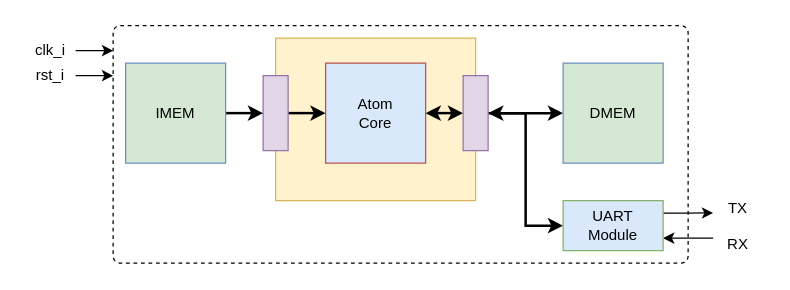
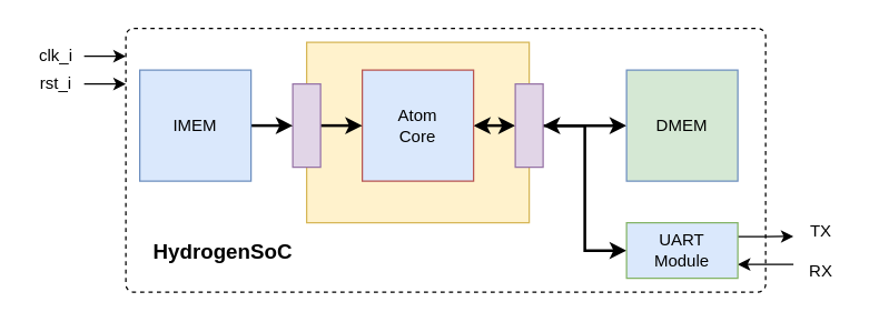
  <mxCell id="0" />
  <mxCell id="1" parent="0" />
  <mxCell id="2" value="" style="rounded=1;whiteSpace=wrap;html=1;arcSize=3;dashed=1;" vertex="1" parent="1"><mxGeometry x="90" y="20" width="460" height="190" as="geometry" /></mxCell>
  <mxCell id="3" value="" style="rounded=0;whiteSpace=wrap;html=1;fillColor=#fff2cc;strokeColor=#d6b656;" vertex="1" parent="1"><mxGeometry x="220" y="30" width="160" height="130" as="geometry" /></mxCell>
  <mxCell id="4" style="edgeStyle=orthogonalEdgeStyle;rounded=0;orthogonalLoop=1;jettySize=auto;html=1;exitX=1;exitY=0.5;exitDx=0;exitDy=0;entryX=0;entryY=0.5;entryDx=0;entryDy=0;startArrow=classic;startFill=1;strokeWidth=2;" edge="1" parent="1" source="5" target="10"><mxGeometry relative="1" as="geometry" /></mxCell>
  <mxCell id="5" value="Atom&lt;br&gt;Core" style="rounded=0;whiteSpace=wrap;html=1;fillColor=#dae8fc;strokeColor=#b85450;" vertex="1" parent="1"><mxGeometry x="260" y="50" width="80" height="80" as="geometry" /></mxCell>
  <mxCell id="6" style="edgeStyle=orthogonalEdgeStyle;rounded=0;orthogonalLoop=1;jettySize=auto;html=1;exitX=1;exitY=0.5;exitDx=0;exitDy=0;entryX=0;entryY=0.5;entryDx=0;entryDy=0;strokeWidth=2;" edge="1" parent="1" source="7" target="5"><mxGeometry relative="1" as="geometry" /></mxCell>
  <mxCell id="7" value="" style="rounded=0;whiteSpace=wrap;html=1;fillColor=#e1d5e7;strokeColor=#9673a6;" vertex="1" parent="1"><mxGeometry x="210" y="60" width="20" height="60" as="geometry" /></mxCell>
  <mxCell id="8" style="edgeStyle=orthogonalEdgeStyle;rounded=0;orthogonalLoop=1;jettySize=auto;html=1;exitX=1;exitY=0.5;exitDx=0;exitDy=0;entryX=0;entryY=0.5;entryDx=0;entryDy=0;startArrow=classic;startFill=1;strokeWidth=2;" edge="1" parent="1" source="10" target="13"><mxGeometry relative="1" as="geometry" /></mxCell>
  <mxCell id="9" style="edgeStyle=orthogonalEdgeStyle;rounded=0;orthogonalLoop=1;jettySize=auto;html=1;exitX=1;exitY=0.5;exitDx=0;exitDy=0;entryX=0;entryY=0.5;entryDx=0;entryDy=0;strokeWidth=2;" edge="1" parent="1" source="10" target="16"><mxGeometry relative="1" as="geometry"><Array as="points"><mxPoint x="420" y="90" /><mxPoint x="420" y="180" /></Array></mxGeometry></mxCell>
  <mxCell id="10" value="" style="rounded=0;whiteSpace=wrap;html=1;fillColor=#e1d5e7;strokeColor=#9673a6;" vertex="1" parent="1"><mxGeometry x="370" y="60" width="20" height="60" as="geometry" /></mxCell>
  <mxCell id="11" style="edgeStyle=orthogonalEdgeStyle;rounded=0;orthogonalLoop=1;jettySize=auto;html=1;exitX=1;exitY=0.5;exitDx=0;exitDy=0;entryX=0;entryY=0.5;entryDx=0;entryDy=0;strokeWidth=2;" edge="1" parent="1" source="12" target="7"><mxGeometry relative="1" as="geometry" /></mxCell>
- <mxCell id="12" value="IMEM" style="rounded=0;whiteSpace=wrap;html=1;fillColor=#d5e8d4;strokeColor=#6c8ebf;" vertex="1" parent="1"><mxGeometry x="100" y="50" width="80" height="80" as="geometry" /></mxCell>
+ <mxCell id="12" value="IMEM" style="rounded=0;whiteSpace=wrap;html=1;fillColor=#dae8fc;strokeColor=#6c8ebf;" vertex="1" parent="1"><mxGeometry x="100" y="50" width="80" height="80" as="geometry" /></mxCell>
  <mxCell id="13" value="DMEM" style="rounded=0;whiteSpace=wrap;html=1;fillColor=#d5e8d4;strokeColor=#6c8ebf;" vertex="1" parent="1"><mxGeometry x="450" y="50" width="80" height="80" as="geometry" /></mxCell>
  <mxCell id="14" style="edgeStyle=orthogonalEdgeStyle;rounded=0;orthogonalLoop=1;jettySize=auto;html=1;exitX=1;exitY=0.25;exitDx=0;exitDy=0;startArrow=none;startFill=0;strokeWidth=1;" edge="1" parent="1" source="16"><mxGeometry relative="1" as="geometry"><mxPoint x="570" y="169.81" as="targetPoint" /></mxGeometry></mxCell>
  <mxCell id="15" style="edgeStyle=orthogonalEdgeStyle;rounded=0;orthogonalLoop=1;jettySize=auto;html=1;exitX=1;exitY=0.75;exitDx=0;exitDy=0;startArrow=classic;startFill=1;strokeWidth=1;endArrow=none;endFill=0;" edge="1" parent="1" source="16"><mxGeometry relative="1" as="geometry"><mxPoint x="570" y="190" as="targetPoint" /></mxGeometry></mxCell>
  <mxCell id="16" value="UART&lt;br&gt;Module" style="rounded=0;whiteSpace=wrap;html=1;fillColor=#dae8fc;strokeColor=#82b366;" vertex="1" parent="1"><mxGeometry x="450" y="160" width="80" height="40" as="geometry" /></mxCell>
  <mxCell id="17" value="TX&lt;br&gt;&lt;br&gt;RX" style="text;html=1;strokeColor=none;fillColor=none;align=center;verticalAlign=middle;whiteSpace=wrap;rounded=0;" vertex="1" parent="1"><mxGeometry x="570" y="170" width="40" height="20" as="geometry" /></mxCell>
+ <mxCell id="18" value="&lt;font style=&quot;font-size: 15px&quot;&gt;&lt;b&gt;HydrogenSoC&lt;/b&gt;&lt;/font&gt;" style="text;html=1;strokeColor=none;fillColor=none;align=center;verticalAlign=middle;whiteSpace=wrap;rounded=0;dashed=1;" vertex="1" parent="1"><mxGeometry x="100" y="170" width="120" height="20" as="geometry" /></mxCell>
  <mxCell id="19" value="" style="endArrow=classic;html=1;strokeWidth=1;exitX=1;exitY=0.5;exitDx=0;exitDy=0;" edge="1" parent="1" source="21"><mxGeometry width="50" height="50" relative="1" as="geometry"><mxPoint x="70" y="40" as="sourcePoint" /><mxPoint x="90" y="40" as="targetPoint" /></mxGeometry></mxCell>
  <mxCell id="20" value="" style="endArrow=classic;html=1;strokeWidth=1;exitX=1;exitY=0.5;exitDx=0;exitDy=0;" edge="1" parent="1" source="22"><mxGeometry width="50" height="50" relative="1" as="geometry"><mxPoint x="60" y="90" as="sourcePoint" /><mxPoint x="90" y="60" as="targetPoint" /></mxGeometry></mxCell>
  <mxCell id="21" value="clk_i" style="text;html=1;strokeColor=none;fillColor=none;align=center;verticalAlign=middle;whiteSpace=wrap;rounded=0;dashed=1;" vertex="1" parent="1"><mxGeometry x="20" y="30" width="40" height="20" as="geometry" /></mxCell>
  <mxCell id="22" value="rst_i" style="text;html=1;strokeColor=none;fillColor=none;align=center;verticalAlign=middle;whiteSpace=wrap;rounded=0;dashed=1;" vertex="1" parent="1"><mxGeometry x="20" y="50" width="40" height="20" as="geometry" /></mxCell>
